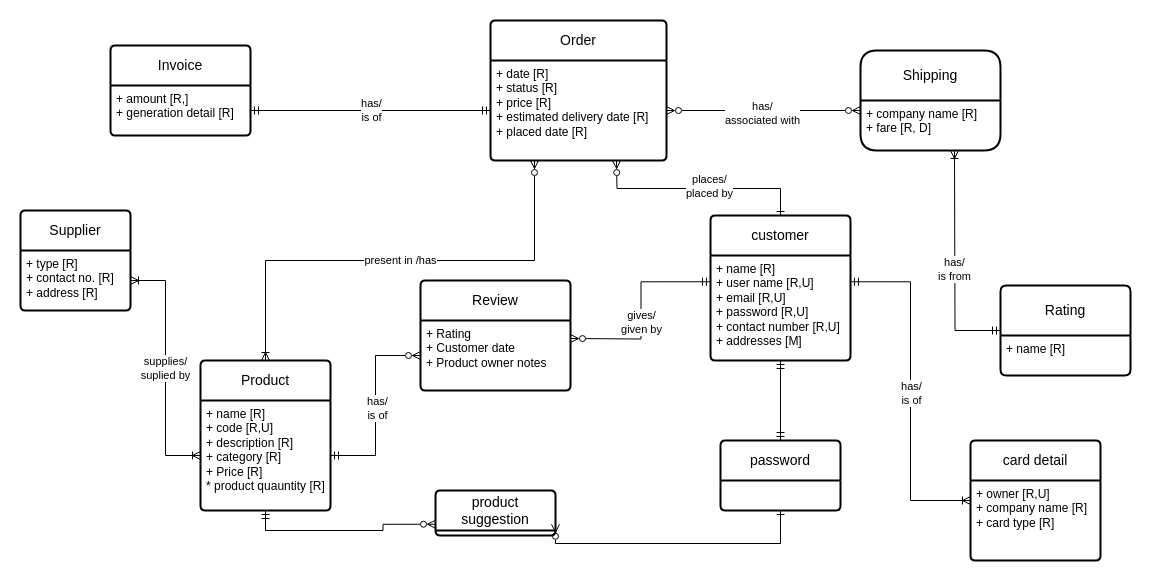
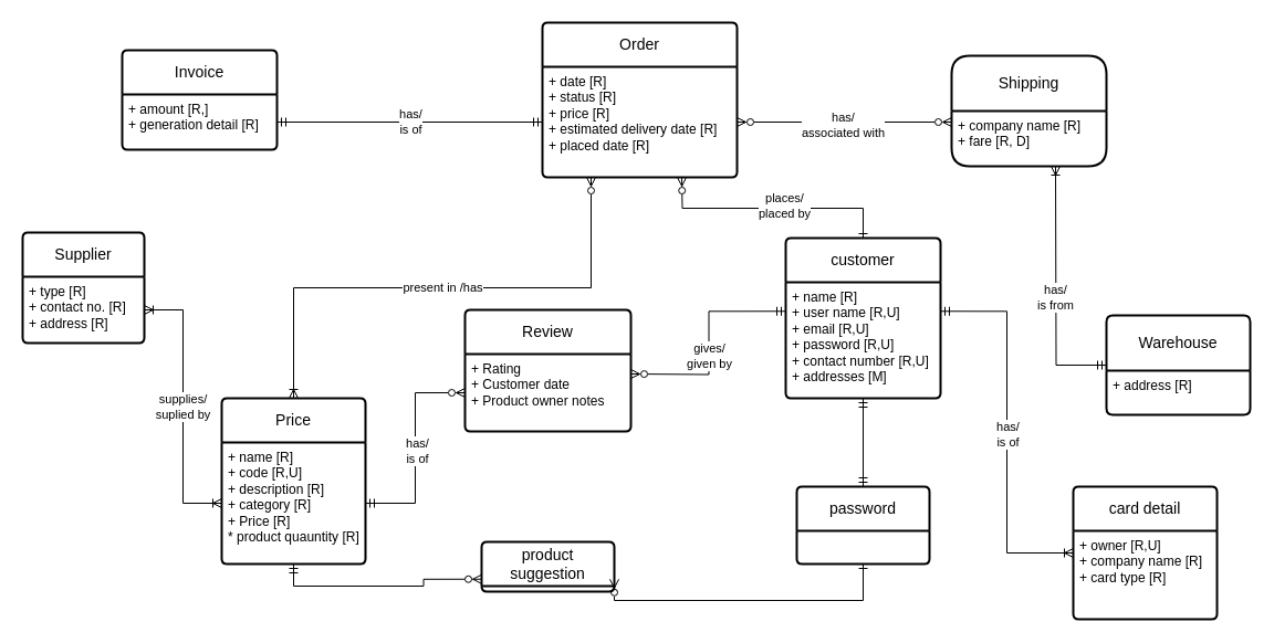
  <mxCell id="0" />
  <mxCell id="1" parent="0" />
  <mxCell id="2" value="present in /has" style="edgeStyle=orthogonalEdgeStyle;rounded=0;orthogonalLoop=1;jettySize=auto;html=1;exitX=0.5;exitY=0;exitDx=0;exitDy=0;entryX=0.25;entryY=1;entryDx=0;entryDy=0;endArrow=ERzeroToMany;endFill=0;startArrow=ERoneToMany;startFill=0;" parent="1" source="3" target="12" edge="1"><mxGeometry relative="1" as="geometry" /></mxCell>
- <mxCell id="3" value="Product" style="swimlane;childLayout=stackLayout;horizontal=1;startSize=40;horizontalStack=0;rounded=1;fontSize=14;fontStyle=0;strokeWidth=2;resizeParent=0;resizeLast=1;shadow=0;dashed=0;align=center;arcSize=4;whiteSpace=wrap;html=1;" parent="1" vertex="1"><mxGeometry x="200" y="360" width="130" height="150" as="geometry" /></mxCell>
+ <mxCell id="3" value="Price" style="swimlane;childLayout=stackLayout;horizontal=1;startSize=40;horizontalStack=0;rounded=1;fontSize=14;fontStyle=0;strokeWidth=2;resizeParent=0;resizeLast=1;shadow=0;dashed=0;align=center;arcSize=4;whiteSpace=wrap;html=1;" parent="1" vertex="1"><mxGeometry x="200" y="360" width="130" height="150" as="geometry" /></mxCell>
  <mxCell id="4" value="+ name [R]&lt;br&gt;+ code [R,U]&lt;div&gt;+ description [R]&lt;/div&gt;&lt;div&gt;+ category [R]&lt;/div&gt;&lt;div&gt;+ Price [R]&lt;/div&gt;&lt;div&gt;* product quauntity [R]&lt;/div&gt;" style="align=left;strokeColor=none;fillColor=none;spacingLeft=4;fontSize=12;verticalAlign=top;resizable=0;rotatable=0;part=1;html=1;" parent="3" vertex="1"><mxGeometry y="40" width="130" height="110" as="geometry" /></mxCell>
  <mxCell id="5" style="edgeStyle=orthogonalEdgeStyle;rounded=0;orthogonalLoop=1;jettySize=auto;html=1;exitX=0.5;exitY=0;exitDx=0;exitDy=0;startArrow=ERone;startFill=0;endArrow=ERzeroToMany;endFill=0;" parent="1" source="7" edge="1"><mxGeometry relative="1" as="geometry"><mxPoint x="616" y="160" as="targetPoint" /></mxGeometry></mxCell>
  <mxCell id="6" value="places/&lt;div&gt;placed by&lt;/div&gt;" style="edgeLabel;html=1;align=center;verticalAlign=middle;resizable=0;points=[];" parent="5" vertex="1" connectable="0"><mxGeometry x="-0.094" y="-3" relative="1" as="geometry"><mxPoint as="offset" /></mxGeometry></mxCell>
  <mxCell id="7" value="customer" style="swimlane;childLayout=stackLayout;horizontal=1;startSize=40;horizontalStack=0;rounded=1;fontSize=14;fontStyle=0;strokeWidth=2;resizeParent=0;resizeLast=1;shadow=0;dashed=0;align=center;arcSize=4;whiteSpace=wrap;html=1;" parent="1" vertex="1"><mxGeometry x="710" y="215" width="140" height="145" as="geometry" /></mxCell>
  <mxCell id="8" value="&lt;div&gt;+ name [R]&lt;/div&gt;&lt;div&gt;+ user name [R,U]&lt;/div&gt;&lt;div&gt;+ email [R,U]&lt;/div&gt;&lt;div&gt;+ password [R,U]&lt;/div&gt;&lt;div&gt;+ contact number [R,U]&lt;/div&gt;&lt;div&gt;+ addresses [M]&lt;/div&gt;&lt;div&gt;&lt;br&gt;&lt;/div&gt;&lt;div&gt;&lt;br&gt;&lt;/div&gt;" style="align=left;strokeColor=none;fillColor=none;spacingLeft=4;fontSize=12;verticalAlign=top;resizable=0;rotatable=0;part=1;html=1;" parent="7" vertex="1"><mxGeometry y="40" width="140" height="105" as="geometry" /></mxCell>
  <mxCell id="9" style="edgeStyle=orthogonalEdgeStyle;rounded=0;orthogonalLoop=1;jettySize=auto;html=1;exitX=0.5;exitY=1;exitDx=0;exitDy=0;" parent="7" source="8" target="8" edge="1"><mxGeometry relative="1" as="geometry" /></mxCell>
  <mxCell id="10" style="edgeStyle=orthogonalEdgeStyle;rounded=0;orthogonalLoop=1;jettySize=auto;html=1;exitX=0.5;exitY=1;exitDx=0;exitDy=0;" parent="7" source="8" target="8" edge="1"><mxGeometry relative="1" as="geometry" /></mxCell>
  <mxCell id="11" value="Order" style="swimlane;childLayout=stackLayout;horizontal=1;startSize=40;horizontalStack=0;rounded=1;fontSize=14;fontStyle=0;strokeWidth=2;resizeParent=0;resizeLast=1;shadow=0;dashed=0;align=center;arcSize=4;whiteSpace=wrap;html=1;" parent="1" vertex="1"><mxGeometry x="490" y="20" width="176" height="140" as="geometry" /></mxCell>
  <mxCell id="12" value="+ date [R]&lt;div&gt;+ status [R]&lt;/div&gt;&lt;div&gt;+ price [R]&lt;/div&gt;&lt;div&gt;+ estimated delivery date [R]&lt;/div&gt;&lt;div&gt;+ placed date [R]&lt;/div&gt;&lt;div&gt;&amp;nbsp;&lt;/div&gt;" style="align=left;strokeColor=none;fillColor=none;spacingLeft=4;fontSize=12;verticalAlign=top;resizable=0;rotatable=0;part=1;html=1;" parent="11" vertex="1"><mxGeometry y="40" width="176" height="100" as="geometry" /></mxCell>
- <mxCell id="13" value="Rating" style="swimlane;childLayout=stackLayout;horizontal=1;startSize=50;horizontalStack=0;rounded=1;fontSize=14;fontStyle=0;strokeWidth=2;resizeParent=0;resizeLast=1;shadow=0;dashed=0;align=center;arcSize=4;whiteSpace=wrap;html=1;" parent="1" vertex="1"><mxGeometry x="1000" y="285" width="130" height="90" as="geometry" /></mxCell>
- <mxCell id="14" value="&lt;div&gt;&lt;div&gt;+ name [R]&lt;/div&gt;&lt;/div&gt;" style="align=left;strokeColor=none;fillColor=none;spacingLeft=4;fontSize=12;verticalAlign=top;resizable=0;rotatable=0;part=1;html=1;" parent="13" vertex="1"><mxGeometry y="50" width="130" height="40" as="geometry" /></mxCell>
+ <mxCell id="13" value="Warehouse" style="swimlane;childLayout=stackLayout;horizontal=1;startSize=50;horizontalStack=0;rounded=1;fontSize=14;fontStyle=0;strokeWidth=2;resizeParent=0;resizeLast=1;shadow=0;dashed=0;align=center;arcSize=4;whiteSpace=wrap;html=1;" parent="1" vertex="1"><mxGeometry x="1000" y="285" width="130" height="90" as="geometry" /></mxCell>
+ <mxCell id="14" value="&lt;div&gt;&lt;div&gt;+ address [R]&lt;/div&gt;&lt;/div&gt;" style="align=left;strokeColor=none;fillColor=none;spacingLeft=4;fontSize=12;verticalAlign=top;resizable=0;rotatable=0;part=1;html=1;" parent="13" vertex="1"><mxGeometry y="50" width="130" height="40" as="geometry" /></mxCell>
  <mxCell id="15" value="Supplier" style="swimlane;childLayout=stackLayout;horizontal=1;startSize=40;horizontalStack=0;rounded=1;fontSize=14;fontStyle=0;strokeWidth=2;resizeParent=0;resizeLast=1;shadow=0;dashed=0;align=center;arcSize=4;whiteSpace=wrap;html=1;" parent="1" vertex="1"><mxGeometry x="20" y="210" width="110" height="100" as="geometry" /></mxCell>
  <mxCell id="16" value="+ type [R]&lt;div&gt;+ contact no. [R]&lt;/div&gt;&lt;div&gt;+ address [R]&lt;/div&gt;" style="align=left;strokeColor=none;fillColor=none;spacingLeft=4;fontSize=12;verticalAlign=top;resizable=0;rotatable=0;part=1;html=1;" parent="15" vertex="1"><mxGeometry y="40" width="110" height="60" as="geometry" /></mxCell>
  <mxCell id="17" value="Shipping" style="swimlane;childLayout=stackLayout;horizontal=1;startSize=50;horizontalStack=0;rounded=1;fontSize=14;fontStyle=0;strokeWidth=2;resizeParent=0;resizeLast=1;shadow=0;dashed=0;align=center;arcSize=11;whiteSpace=wrap;html=1;" parent="1" vertex="1"><mxGeometry x="860" y="50" width="140" height="100" as="geometry" /></mxCell>
  <mxCell id="18" value="+ company name [R]&lt;br&gt;+ fare [R, D]" style="align=left;strokeColor=none;fillColor=none;spacingLeft=4;fontSize=12;verticalAlign=top;resizable=0;rotatable=0;part=1;html=1;" parent="17" vertex="1"><mxGeometry y="50" width="140" height="50" as="geometry" /></mxCell>
  <mxCell id="19" value="Invoice" style="swimlane;childLayout=stackLayout;horizontal=1;startSize=40;horizontalStack=0;rounded=1;fontSize=14;fontStyle=0;strokeWidth=2;resizeParent=0;resizeLast=1;shadow=0;dashed=0;align=center;arcSize=4;whiteSpace=wrap;html=1;" parent="1" vertex="1"><mxGeometry x="110" y="45" width="140" height="90" as="geometry" /></mxCell>
  <mxCell id="20" value="+ amount [R,]&lt;div&gt;+ generation detail [R]&lt;/div&gt;" style="align=left;strokeColor=none;fillColor=none;spacingLeft=4;fontSize=12;verticalAlign=top;resizable=0;rotatable=0;part=1;html=1;" parent="19" vertex="1"><mxGeometry y="40" width="140" height="50" as="geometry" /></mxCell>
  <mxCell id="21" value="card detail" style="swimlane;childLayout=stackLayout;horizontal=1;startSize=40;horizontalStack=0;rounded=1;fontSize=14;fontStyle=0;strokeWidth=2;resizeParent=0;resizeLast=1;shadow=0;dashed=0;align=center;arcSize=4;whiteSpace=wrap;html=1;" parent="1" vertex="1"><mxGeometry x="970" y="440" width="130" height="120" as="geometry" /></mxCell>
  <mxCell id="22" value="+ owner [R,U]&lt;div&gt;+ company name [R]&amp;nbsp;&lt;/div&gt;&lt;div&gt;+ card type [R]&lt;/div&gt;" style="align=left;strokeColor=none;fillColor=none;spacingLeft=4;fontSize=12;verticalAlign=top;resizable=0;rotatable=0;part=1;html=1;" parent="21" vertex="1"><mxGeometry y="40" width="130" height="80" as="geometry" /></mxCell>
  <mxCell id="23" value="Review" style="swimlane;childLayout=stackLayout;horizontal=1;startSize=40;horizontalStack=0;rounded=1;fontSize=14;fontStyle=0;strokeWidth=2;resizeParent=0;resizeLast=1;shadow=0;dashed=0;align=center;arcSize=4;whiteSpace=wrap;html=1;" parent="1" vertex="1"><mxGeometry x="420" y="280" width="150" height="110" as="geometry" /></mxCell>
  <mxCell id="24" value="&lt;div&gt;+ Rating&lt;/div&gt;&lt;div&gt;+ Customer date&lt;/div&gt;&lt;div&gt;+ Product owner notes&amp;nbsp;&lt;/div&gt;" style="align=left;strokeColor=none;fillColor=none;spacingLeft=4;fontSize=12;verticalAlign=top;resizable=0;rotatable=0;part=1;html=1;" parent="23" vertex="1"><mxGeometry y="40" width="150" height="70" as="geometry" /></mxCell>
  <mxCell id="25" style="edgeStyle=orthogonalEdgeStyle;rounded=0;orthogonalLoop=1;jettySize=auto;html=1;exitX=0;exitY=0.25;exitDx=0;exitDy=0;endArrow=ERzeroToMany;endFill=0;startArrow=ERmandOne;startFill=0;" parent="1" source="8" edge="1"><mxGeometry relative="1" as="geometry"><mxPoint x="570" y="338" as="targetPoint" /></mxGeometry></mxCell>
  <mxCell id="26" value="gives/&lt;div&gt;given by&lt;/div&gt;" style="edgeLabel;html=1;align=center;verticalAlign=middle;resizable=0;points=[];" parent="25" vertex="1" connectable="0"><mxGeometry x="0.114" relative="1" as="geometry"><mxPoint as="offset" /></mxGeometry></mxCell>
  <mxCell id="27" style="edgeStyle=orthogonalEdgeStyle;rounded=0;orthogonalLoop=1;jettySize=auto;html=1;exitX=0;exitY=0.5;exitDx=0;exitDy=0;endArrow=ERmandOne;endFill=0;startArrow=ERzeroToMany;startFill=0;entryX=1;entryY=0.5;entryDx=0;entryDy=0;" parent="1" source="24" target="4" edge="1"><mxGeometry relative="1" as="geometry"><mxPoint x="310" y="360" as="targetPoint" /></mxGeometry></mxCell>
  <mxCell id="28" value="has/&lt;div&gt;is of&lt;/div&gt;" style="edgeLabel;html=1;align=center;verticalAlign=middle;resizable=0;points=[];" parent="27" vertex="1" connectable="0"><mxGeometry x="0.021" y="1" relative="1" as="geometry"><mxPoint as="offset" /></mxGeometry></mxCell>
  <mxCell id="29" value="product suggestion" style="swimlane;childLayout=stackLayout;horizontal=1;startSize=40;horizontalStack=0;rounded=1;fontSize=14;fontStyle=0;strokeWidth=2;resizeParent=0;resizeLast=1;shadow=0;dashed=0;align=center;arcSize=4;whiteSpace=wrap;html=1;" parent="1" vertex="1"><mxGeometry x="435" y="490" width="120" height="45" as="geometry" /></mxCell>
  <mxCell id="30" style="edgeStyle=orthogonalEdgeStyle;rounded=0;orthogonalLoop=1;jettySize=auto;html=1;entryX=1;entryY=0.75;entryDx=0;entryDy=0;startArrow=ERone;startFill=0;endArrow=ERzeroToMany;endFill=0;" parent="1" target="29" edge="1"><mxGeometry relative="1" as="geometry"><mxPoint x="780" y="510" as="sourcePoint" /><Array as="points"><mxPoint x="780" y="543" /></Array></mxGeometry></mxCell>
  <mxCell id="31" style="edgeStyle=orthogonalEdgeStyle;rounded=0;orthogonalLoop=1;jettySize=auto;html=1;exitX=0.5;exitY=1;exitDx=0;exitDy=0;entryX=0;entryY=0.75;entryDx=0;entryDy=0;endArrow=ERzeroToMany;endFill=0;startArrow=ERmandOne;startFill=0;" parent="1" source="4" target="29" edge="1"><mxGeometry relative="1" as="geometry" /></mxCell>
  <mxCell id="32" value="supplies/&lt;div&gt;suplied by&lt;/div&gt;" style="edgeStyle=orthogonalEdgeStyle;rounded=0;orthogonalLoop=1;jettySize=auto;html=1;entryX=0;entryY=0.5;entryDx=0;entryDy=0;endArrow=ERoneToMany;endFill=0;startArrow=ERoneToMany;startFill=0;" parent="1" source="16" target="4" edge="1"><mxGeometry relative="1" as="geometry" /></mxCell>
  <mxCell id="33" style="edgeStyle=orthogonalEdgeStyle;rounded=0;orthogonalLoop=1;jettySize=auto;html=1;exitX=1;exitY=0.5;exitDx=0;exitDy=0;endArrow=ERzeroToMany;endFill=0;startArrow=ERzeroToMany;startFill=0;" parent="1" source="12" edge="1"><mxGeometry relative="1" as="geometry"><mxPoint x="860" y="110" as="targetPoint" /></mxGeometry></mxCell>
  <mxCell id="34" value="has/&lt;div&gt;associated with&lt;/div&gt;" style="edgeLabel;html=1;align=center;verticalAlign=middle;resizable=0;points=[];" parent="33" connectable="0" vertex="1"><mxGeometry x="-0.024" y="-2" relative="1" as="geometry"><mxPoint as="offset" /></mxGeometry></mxCell>
  <mxCell id="35" style="edgeStyle=orthogonalEdgeStyle;rounded=0;orthogonalLoop=1;jettySize=auto;html=1;exitX=0;exitY=0.5;exitDx=0;exitDy=0;entryX=1;entryY=0.5;entryDx=0;entryDy=0;startArrow=ERmandOne;startFill=0;endArrow=ERmandOne;endFill=0;" parent="1" source="12" target="20" edge="1"><mxGeometry relative="1" as="geometry" /></mxCell>
  <mxCell id="36" value="has/&lt;div&gt;is of&lt;/div&gt;" style="edgeLabel;html=1;align=center;verticalAlign=middle;resizable=0;points=[];" parent="35" connectable="0" vertex="1"><mxGeometry x="-0.002" y="-1" relative="1" as="geometry"><mxPoint as="offset" /></mxGeometry></mxCell>
  <mxCell id="37" style="edgeStyle=orthogonalEdgeStyle;rounded=0;orthogonalLoop=1;jettySize=auto;html=1;endArrow=ERoneToMany;endFill=0;startArrow=ERmandOne;startFill=0;" parent="1" source="13" edge="1"><mxGeometry relative="1" as="geometry"><mxPoint x="954" y="150" as="targetPoint" /></mxGeometry></mxCell>
  <mxCell id="38" value="has/&lt;div&gt;is from&lt;/div&gt;" style="edgeLabel;html=1;align=center;verticalAlign=middle;resizable=0;points=[];" parent="37" connectable="0" vertex="1"><mxGeometry x="-0.055" y="1" relative="1" as="geometry"><mxPoint as="offset" /></mxGeometry></mxCell>
  <mxCell id="39" style="edgeStyle=orthogonalEdgeStyle;rounded=0;orthogonalLoop=1;jettySize=auto;html=1;exitX=0;exitY=0.25;exitDx=0;exitDy=0;entryX=1;entryY=0.25;entryDx=0;entryDy=0;endArrow=ERmandOne;endFill=0;startArrow=ERoneToMany;startFill=0;" parent="1" source="22" target="8" edge="1"><mxGeometry relative="1" as="geometry" /></mxCell>
  <mxCell id="40" value="has/&lt;div&gt;is of&lt;/div&gt;" style="edgeLabel;html=1;align=center;verticalAlign=middle;resizable=0;points=[];" parent="39" connectable="0" vertex="1"><mxGeometry x="-0.009" relative="1" as="geometry"><mxPoint as="offset" /></mxGeometry></mxCell>
  <mxCell id="41" value="password" style="swimlane;childLayout=stackLayout;horizontal=1;startSize=40;horizontalStack=0;rounded=1;fontSize=14;fontStyle=0;strokeWidth=2;resizeParent=0;resizeLast=1;shadow=0;dashed=0;align=center;arcSize=4;whiteSpace=wrap;html=1;" vertex="1" parent="1"><mxGeometry x="720" y="440" width="120" height="70" as="geometry" /></mxCell>
  <mxCell id="42" style="edgeStyle=orthogonalEdgeStyle;rounded=0;orthogonalLoop=1;jettySize=auto;html=1;entryX=0.5;entryY=0;entryDx=0;entryDy=0;endArrow=ERmandOne;endFill=0;startArrow=ERmandOne;startFill=0;" edge="1" parent="1" source="8" target="41"><mxGeometry relative="1" as="geometry"><mxPoint x="780" y="430" as="targetPoint" /></mxGeometry></mxCell>
